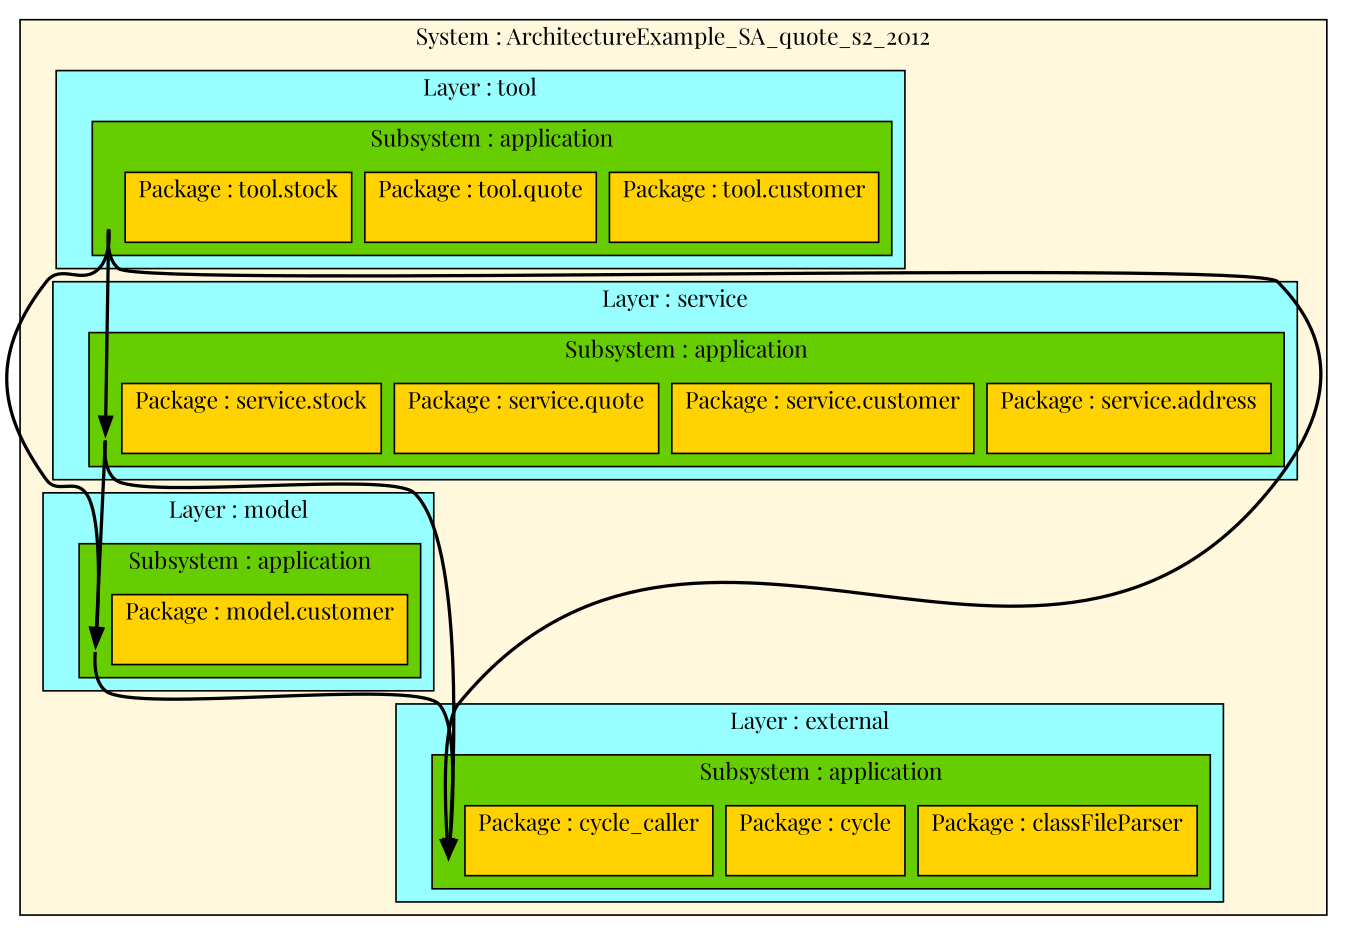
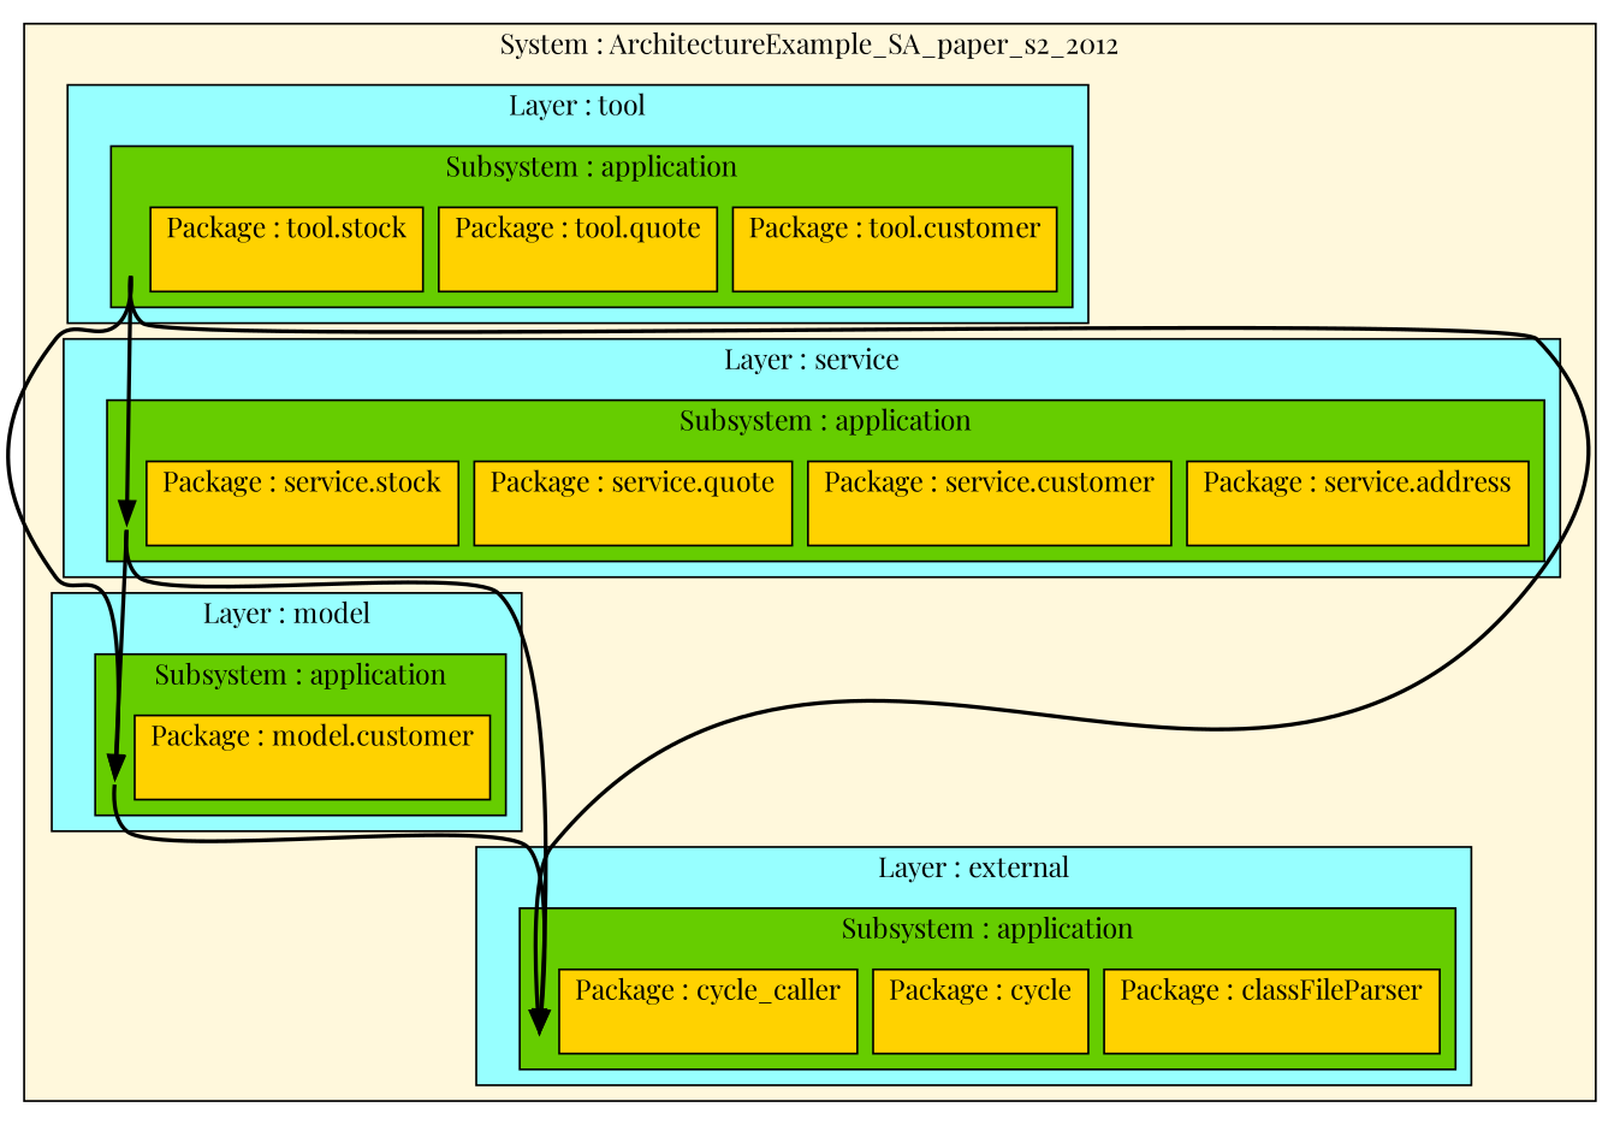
  digraph {
    compound=true
    fontname="Playfair Display"
    node [color="#000000ff" shape=point style=invis fontname="Playfair Display"]
    edge [penwidth=2 fontname="Playfair Display"]
    invisNodecluster_23
    invisNodecluster_22
    invisNodecluster_21
    invisNodecluster_26
    invisNodecluster_27
    invisNodecluster_28
    invisNodecluster_29
    invisNodecluster_25
    invisNodecluster_24
    invisNodecluster_32
    invisNodecluster_33
    invisNodecluster_34
    invisNodecluster_31
    invisNodecluster_30
    invisNodecluster_37
    invisNodecluster_38
    invisNodecluster_39
    invisNodecluster_36
    invisNodecluster_35
    invisNodecluster_20
    subgraph cluster_1 {
      bgcolor="#fff8dcff"
-     label="System : ArchitectureExample_SA_quote_s2_2012"
+     label="System : ArchitectureExample_SA_paper_s2_2012"
      invisNodecluster_20
      subgraph cluster_2 {
        bgcolor="#97ffffff"
        label="Layer : model"
        invisNodecluster_21
        subgraph cluster_3 {
          bgcolor="#66cd00ff"
          label="Subsystem : application"
          invisNodecluster_22
          subgraph cluster_4 {
            bgcolor="#ffd200ff"
            label="Package : model.customer"
            invisNodecluster_23
          }
        }
      }
      subgraph cluster_5 {
        bgcolor="#97ffffff"
        label="Layer : service"
        invisNodecluster_24
        subgraph cluster_6 {
          bgcolor="#66cd00ff"
          label="Subsystem : application"
          invisNodecluster_25
          subgraph cluster_7 {
            bgcolor="#ffd200ff"
            label="Package : service.address"
            invisNodecluster_26
          }
          subgraph cluster_8 {
            bgcolor="#ffd200ff"
            label="Package : service.customer"
            invisNodecluster_27
          }
          subgraph cluster_9 {
            bgcolor="#ffd200ff"
            label="Package : service.quote"
            invisNodecluster_28
          }
          subgraph cluster_10 {
            bgcolor="#ffd200ff"
            label="Package : service.stock"
            invisNodecluster_29
          }
        }
      }
      subgraph cluster_11 {
        bgcolor="#97ffffff"
        label="Layer : tool"
        invisNodecluster_30
        subgraph cluster_12 {
          bgcolor="#66cd00ff"
          label="Subsystem : application"
          invisNodecluster_31
          subgraph cluster_13 {
            bgcolor="#ffd200ff"
            label="Package : tool.customer"
            invisNodecluster_32
          }
          subgraph cluster_14 {
            bgcolor="#ffd200ff"
            label="Package : tool.quote"
            invisNodecluster_33
          }
          subgraph cluster_15 {
            bgcolor="#ffd200ff"
            label="Package : tool.stock"
            invisNodecluster_34
          }
        }
      }
      subgraph cluster_16 {
        bgcolor="#97ffffff"
        label="Layer : external"
        invisNodecluster_35
        subgraph cluster_17 {
          bgcolor="#66cd00ff"
          label="Subsystem : application"
          invisNodecluster_36
          subgraph cluster_18 {
            bgcolor="#ffd200ff"
            label="Package : classFileParser"
            invisNodecluster_37
          }
          subgraph cluster_19 {
            bgcolor="#ffd200ff"
            label="Package : cycle"
            invisNodecluster_38
          }
          subgraph cluster_20 {
            bgcolor="#ffd200ff"
            label="Package : cycle_caller"
            invisNodecluster_39
          }
        }
      }
    }
    invisNodecluster_22 -> invisNodecluster_36
    invisNodecluster_25 -> invisNodecluster_22
    invisNodecluster_25 -> invisNodecluster_36
    invisNodecluster_31 -> invisNodecluster_22
    invisNodecluster_31 -> invisNodecluster_25
    invisNodecluster_31 -> invisNodecluster_36
  }
